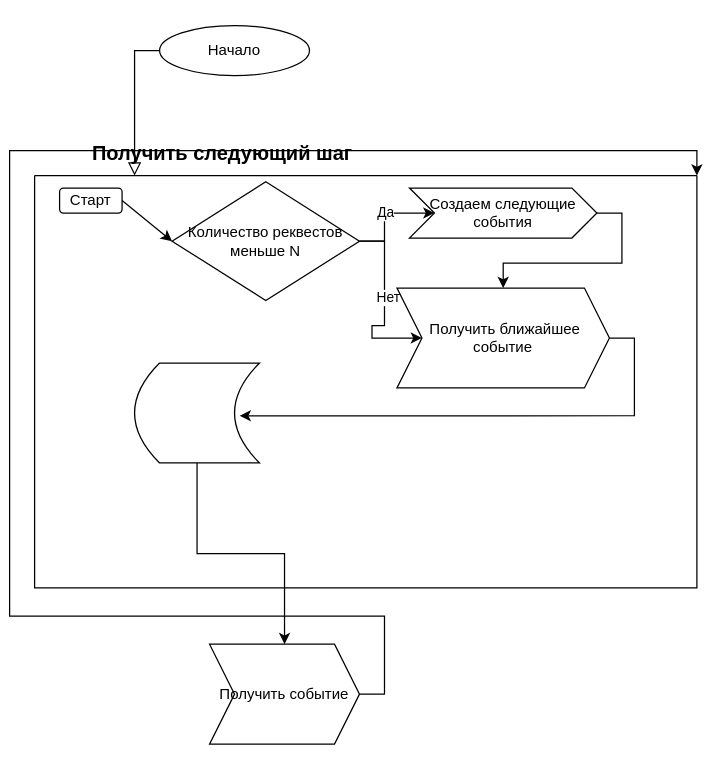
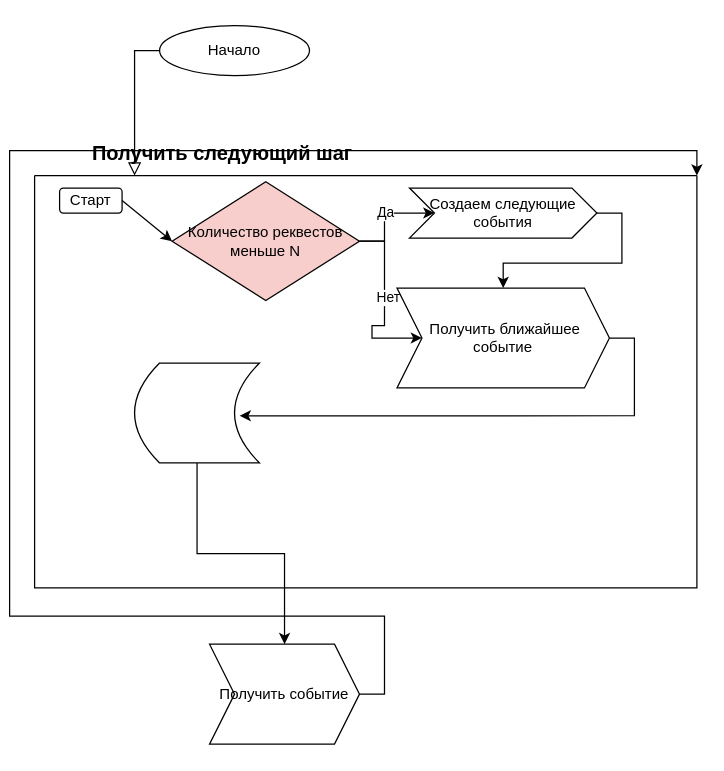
  <mxCell id="0" />
  <mxCell id="1" parent="0" />
  <mxCell id="2" value="" style="rounded=0;html=1;jettySize=auto;orthogonalLoop=1;fontSize=11;endArrow=block;endFill=0;endSize=8;strokeWidth=1;shadow=0;labelBackgroundColor=none;edgeStyle=orthogonalEdgeStyle;" parent="1" source="3" edge="1"><mxGeometry relative="1" as="geometry"><mxPoint x="100.034" y="140.028" as="targetPoint" /></mxGeometry></mxCell>
  <mxCell id="3" value="Начало" style="ellipse;whiteSpace=wrap;html=1;fontSize=12;glass=0;strokeWidth=1;shadow=0;" parent="1" vertex="1"><mxGeometry x="120" y="20" width="120" height="40" as="geometry" /></mxCell>
  <mxCell id="4" value="" style="swimlane;startSize=0;" vertex="1" parent="1"><mxGeometry x="20" y="140" width="530" height="330" as="geometry"><mxRectangle x="140" y="170" width="50" height="40" as="alternateBounds" /></mxGeometry></mxCell>
  <mxCell id="5" value="Старт" style="rounded=1;whiteSpace=wrap;html=1;" vertex="1" parent="4"><mxGeometry x="20" y="10" width="50" height="20" as="geometry" /></mxCell>
  <mxCell id="6" style="edgeStyle=orthogonalEdgeStyle;rounded=0;orthogonalLoop=1;jettySize=auto;html=1;exitX=1;exitY=0.5;exitDx=0;exitDy=0;" edge="1" parent="4" source="10" target="12"><mxGeometry relative="1" as="geometry" /></mxCell>
  <mxCell id="7" value="Нет" style="edgeLabel;html=1;align=center;verticalAlign=middle;resizable=0;points=[];" vertex="1" connectable="0" parent="6"><mxGeometry x="-0.124" y="2" relative="1" as="geometry"><mxPoint as="offset" /></mxGeometry></mxCell>
  <mxCell id="8" style="edgeStyle=orthogonalEdgeStyle;rounded=0;orthogonalLoop=1;jettySize=auto;html=1;exitX=1;exitY=0.5;exitDx=0;exitDy=0;entryX=0;entryY=0.5;entryDx=0;entryDy=0;" edge="1" parent="4" source="10" target="14"><mxGeometry relative="1" as="geometry" /></mxCell>
  <mxCell id="9" value="Да" style="edgeLabel;html=1;align=center;verticalAlign=middle;resizable=0;points=[];" vertex="1" connectable="0" parent="8"><mxGeometry x="0.054" y="1" relative="1" as="geometry"><mxPoint as="offset" /></mxGeometry></mxCell>
- <mxCell id="10" value="Количество реквестов меньше N" style="rhombus;whiteSpace=wrap;html=1;" vertex="1" parent="4"><mxGeometry x="110" y="5" width="150" height="95" as="geometry" /></mxCell>
+ <mxCell id="10" value="Количество реквестов меньше N" style="rhombus;whiteSpace=wrap;html=1;fillColor=#f8cecc;" vertex="1" parent="4"><mxGeometry x="110" y="5" width="150" height="95" as="geometry" /></mxCell>
  <mxCell id="11" value="" style="endArrow=classic;html=1;rounded=0;exitX=1;exitY=0.5;exitDx=0;exitDy=0;entryX=0;entryY=0.5;entryDx=0;entryDy=0;" edge="1" parent="4" source="5" target="10"><mxGeometry width="50" height="50" relative="1" as="geometry"><mxPoint x="190" y="170" as="sourcePoint" /><mxPoint x="240" y="120" as="targetPoint" /></mxGeometry></mxCell>
  <mxCell id="12" value="&amp;nbsp;Получить ближайшее событие" style="shape=step;perimeter=stepPerimeter;whiteSpace=wrap;html=1;fixedSize=1;" vertex="1" parent="4"><mxGeometry x="290" y="90" width="170" height="80" as="geometry" /></mxCell>
  <mxCell id="13" style="edgeStyle=orthogonalEdgeStyle;rounded=0;orthogonalLoop=1;jettySize=auto;html=1;exitX=1;exitY=0.5;exitDx=0;exitDy=0;entryX=0.5;entryY=0;entryDx=0;entryDy=0;" edge="1" parent="4" source="14" target="12"><mxGeometry relative="1" as="geometry" /></mxCell>
  <mxCell id="14" value="Создаем следующие события" style="shape=step;perimeter=stepPerimeter;whiteSpace=wrap;html=1;fixedSize=1;" vertex="1" parent="4"><mxGeometry x="300" y="10" width="150" height="40" as="geometry" /></mxCell>
  <mxCell id="15" value="" style="shape=dataStorage;whiteSpace=wrap;html=1;fixedSize=1;" vertex="1" parent="4"><mxGeometry x="80" y="150" width="100" height="80" as="geometry" /></mxCell>
  <mxCell id="16" style="edgeStyle=orthogonalEdgeStyle;rounded=0;orthogonalLoop=1;jettySize=auto;html=1;exitX=1;exitY=0.5;exitDx=0;exitDy=0;entryX=0.841;entryY=0.528;entryDx=0;entryDy=0;entryPerimeter=0;" edge="1" parent="4" source="12" target="15"><mxGeometry relative="1" as="geometry" /></mxCell>
  <mxCell id="17" value="&lt;font style=&quot;font-size: 16px;&quot;&gt;Получить следующий шаг&lt;/font&gt;" style="text;strokeColor=none;fillColor=none;html=1;fontSize=24;fontStyle=1;verticalAlign=middle;align=center;" vertex="1" parent="1"><mxGeometry x="120" y="100" width="100" height="40" as="geometry" /></mxCell>
  <mxCell id="18" style="edgeStyle=orthogonalEdgeStyle;rounded=0;orthogonalLoop=1;jettySize=auto;html=1;exitX=1;exitY=0.5;exitDx=0;exitDy=0;entryX=1;entryY=0;entryDx=0;entryDy=0;" edge="1" parent="1" source="19" target="4"><mxGeometry relative="1" as="geometry" /></mxCell>
  <mxCell id="19" value="Получить событие" style="shape=step;perimeter=stepPerimeter;whiteSpace=wrap;html=1;fixedSize=1;" vertex="1" parent="1"><mxGeometry x="160" y="515" width="120" height="80" as="geometry" /></mxCell>
  <mxCell id="20" style="edgeStyle=orthogonalEdgeStyle;rounded=0;orthogonalLoop=1;jettySize=auto;html=1;exitX=0.5;exitY=1;exitDx=0;exitDy=0;entryX=0.5;entryY=0;entryDx=0;entryDy=0;" edge="1" parent="1" source="15" target="19"><mxGeometry relative="1" as="geometry" /></mxCell>
